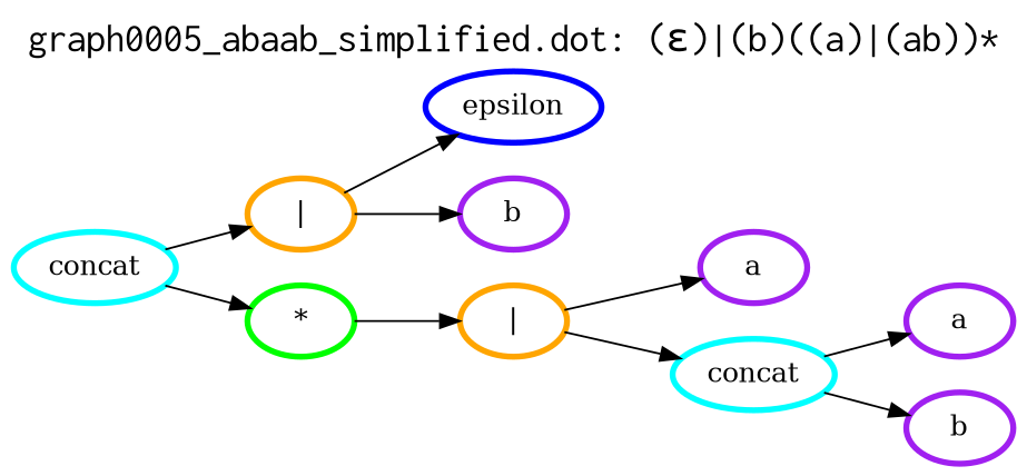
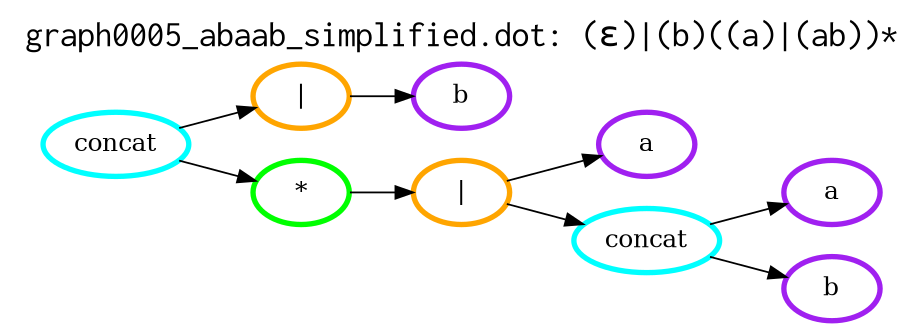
  digraph {
    fontname=Courier
    fontsize=20
    label="graph0005_abaab_simplified.dot: (ε)|(b)((a)|(ab))*"
    labelloc=t
    rankdir=LR
    node [color=purple penwidth=3]
    n1 [color=cyan label=concat]
    n2 [color=orange label="|"]
    n3 [color=green label="*"]
-   n4 [color=blue label=epsilon]
    n5 [label=b]
    n6 [color=orange label="|"]
    n7 [label=a]
    n8 [color=cyan label=concat]
    n9 [label=a]
    n10 [label=b]
    n1 -> n2
    n1 -> n3
-   n2 -> n4
    n2 -> n5
    n3 -> n6
    n6 -> n7
    n6 -> n8
    n8 -> n9
    n8 -> n10
  }
